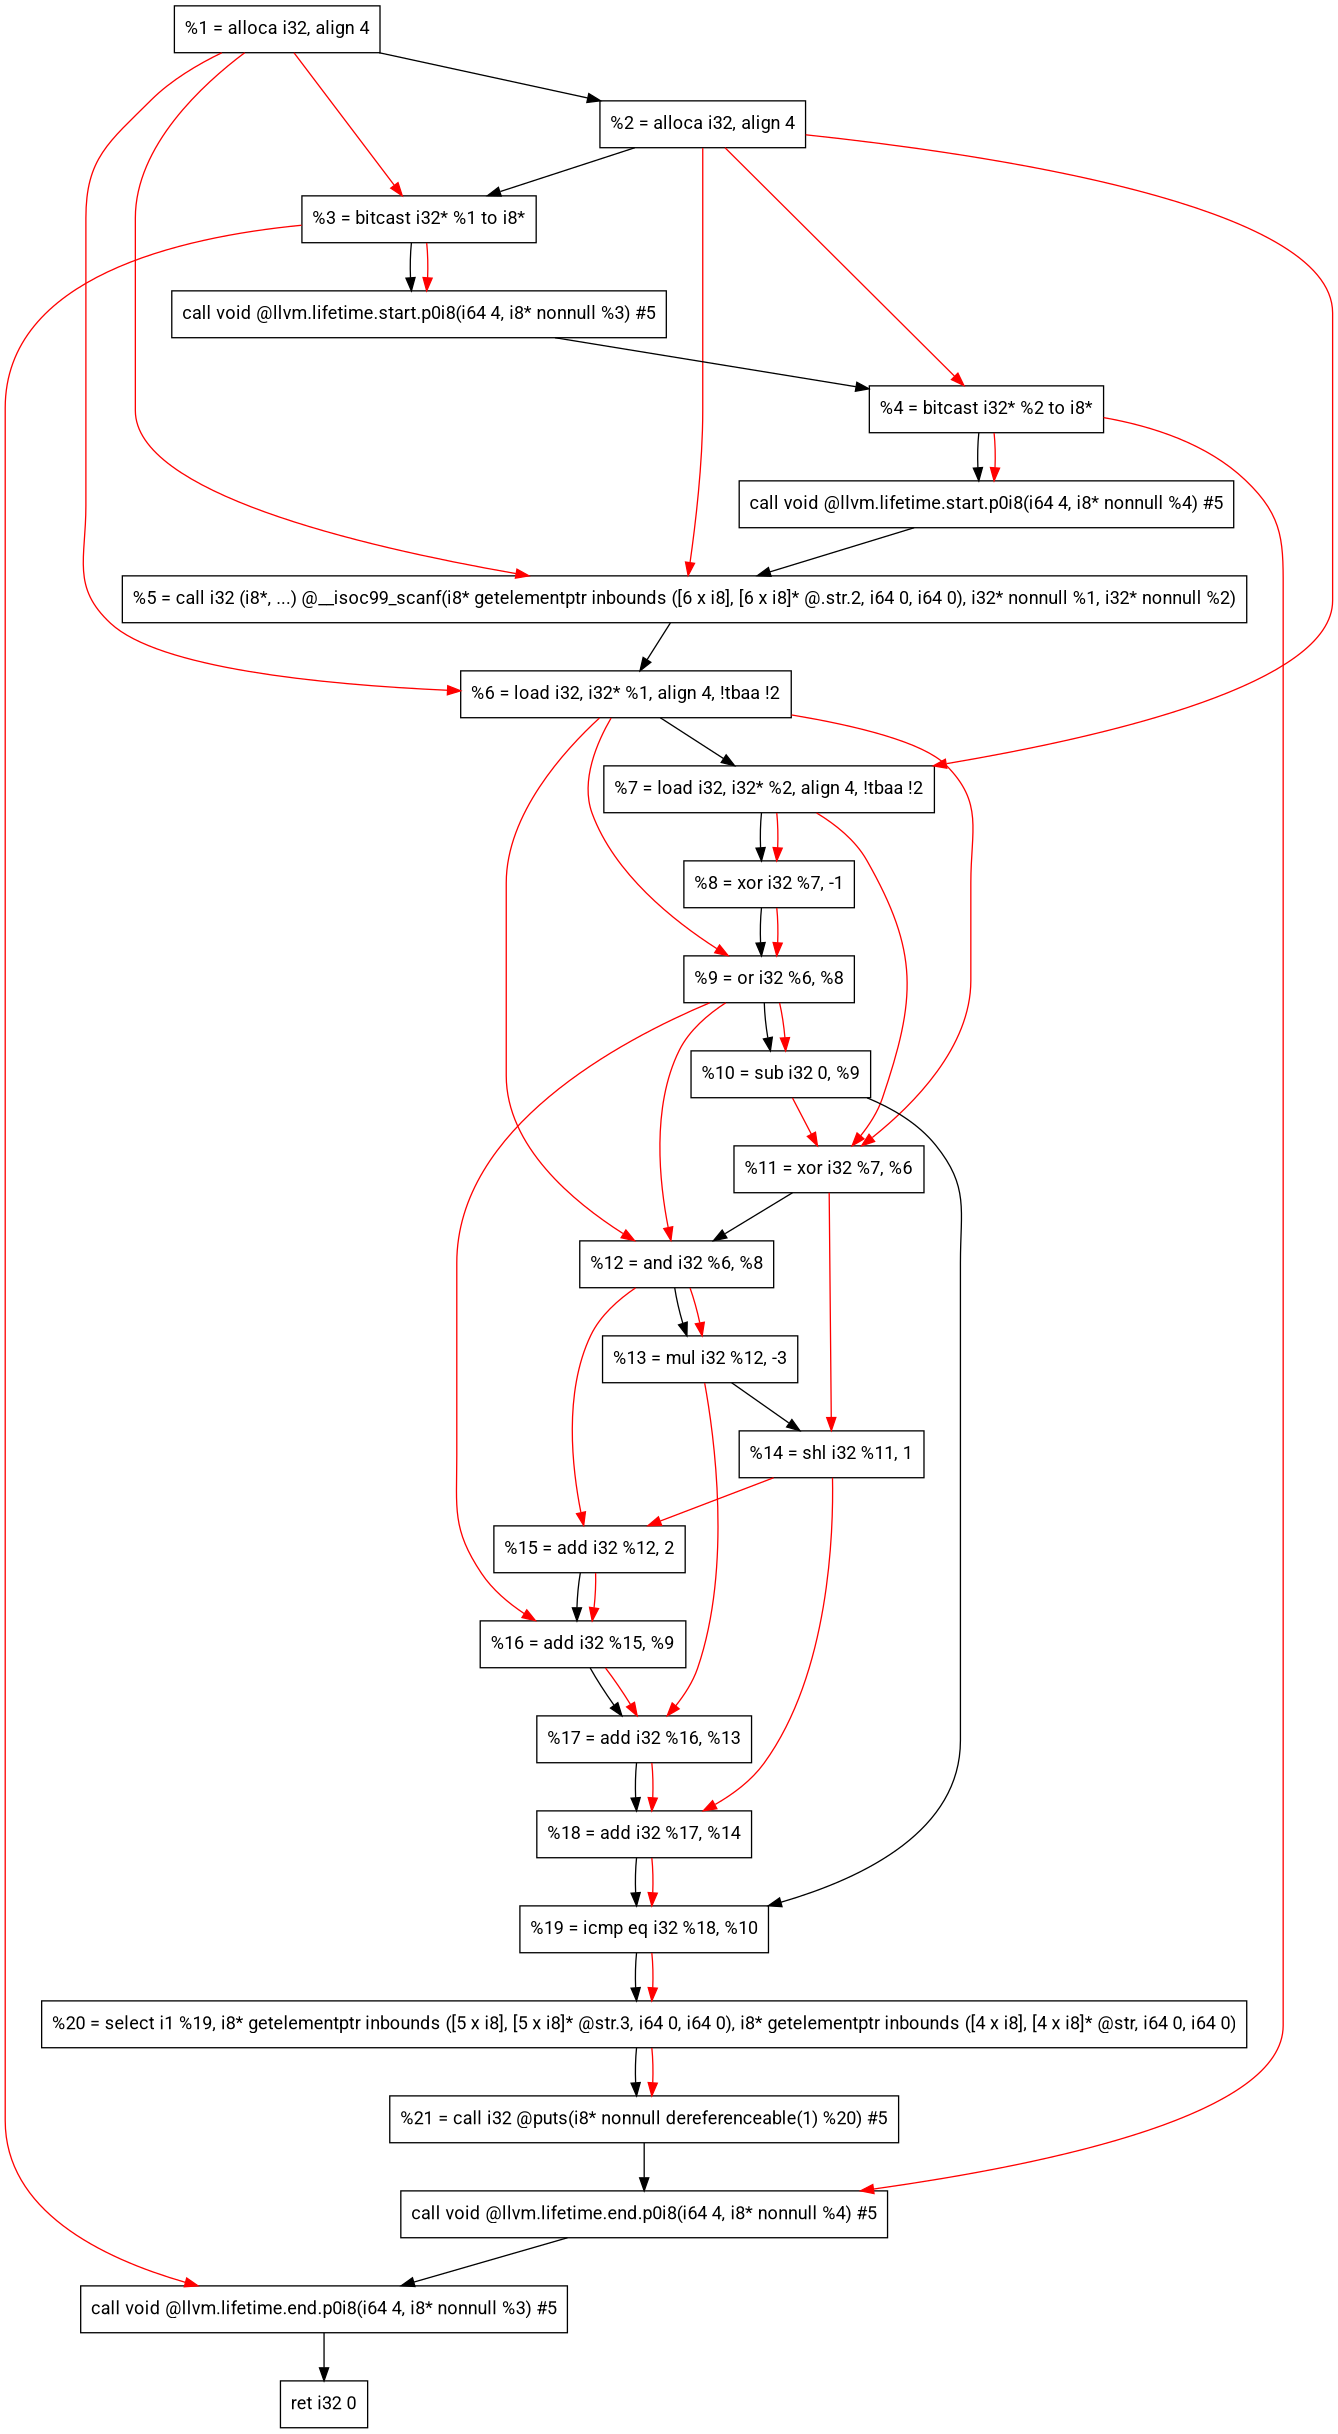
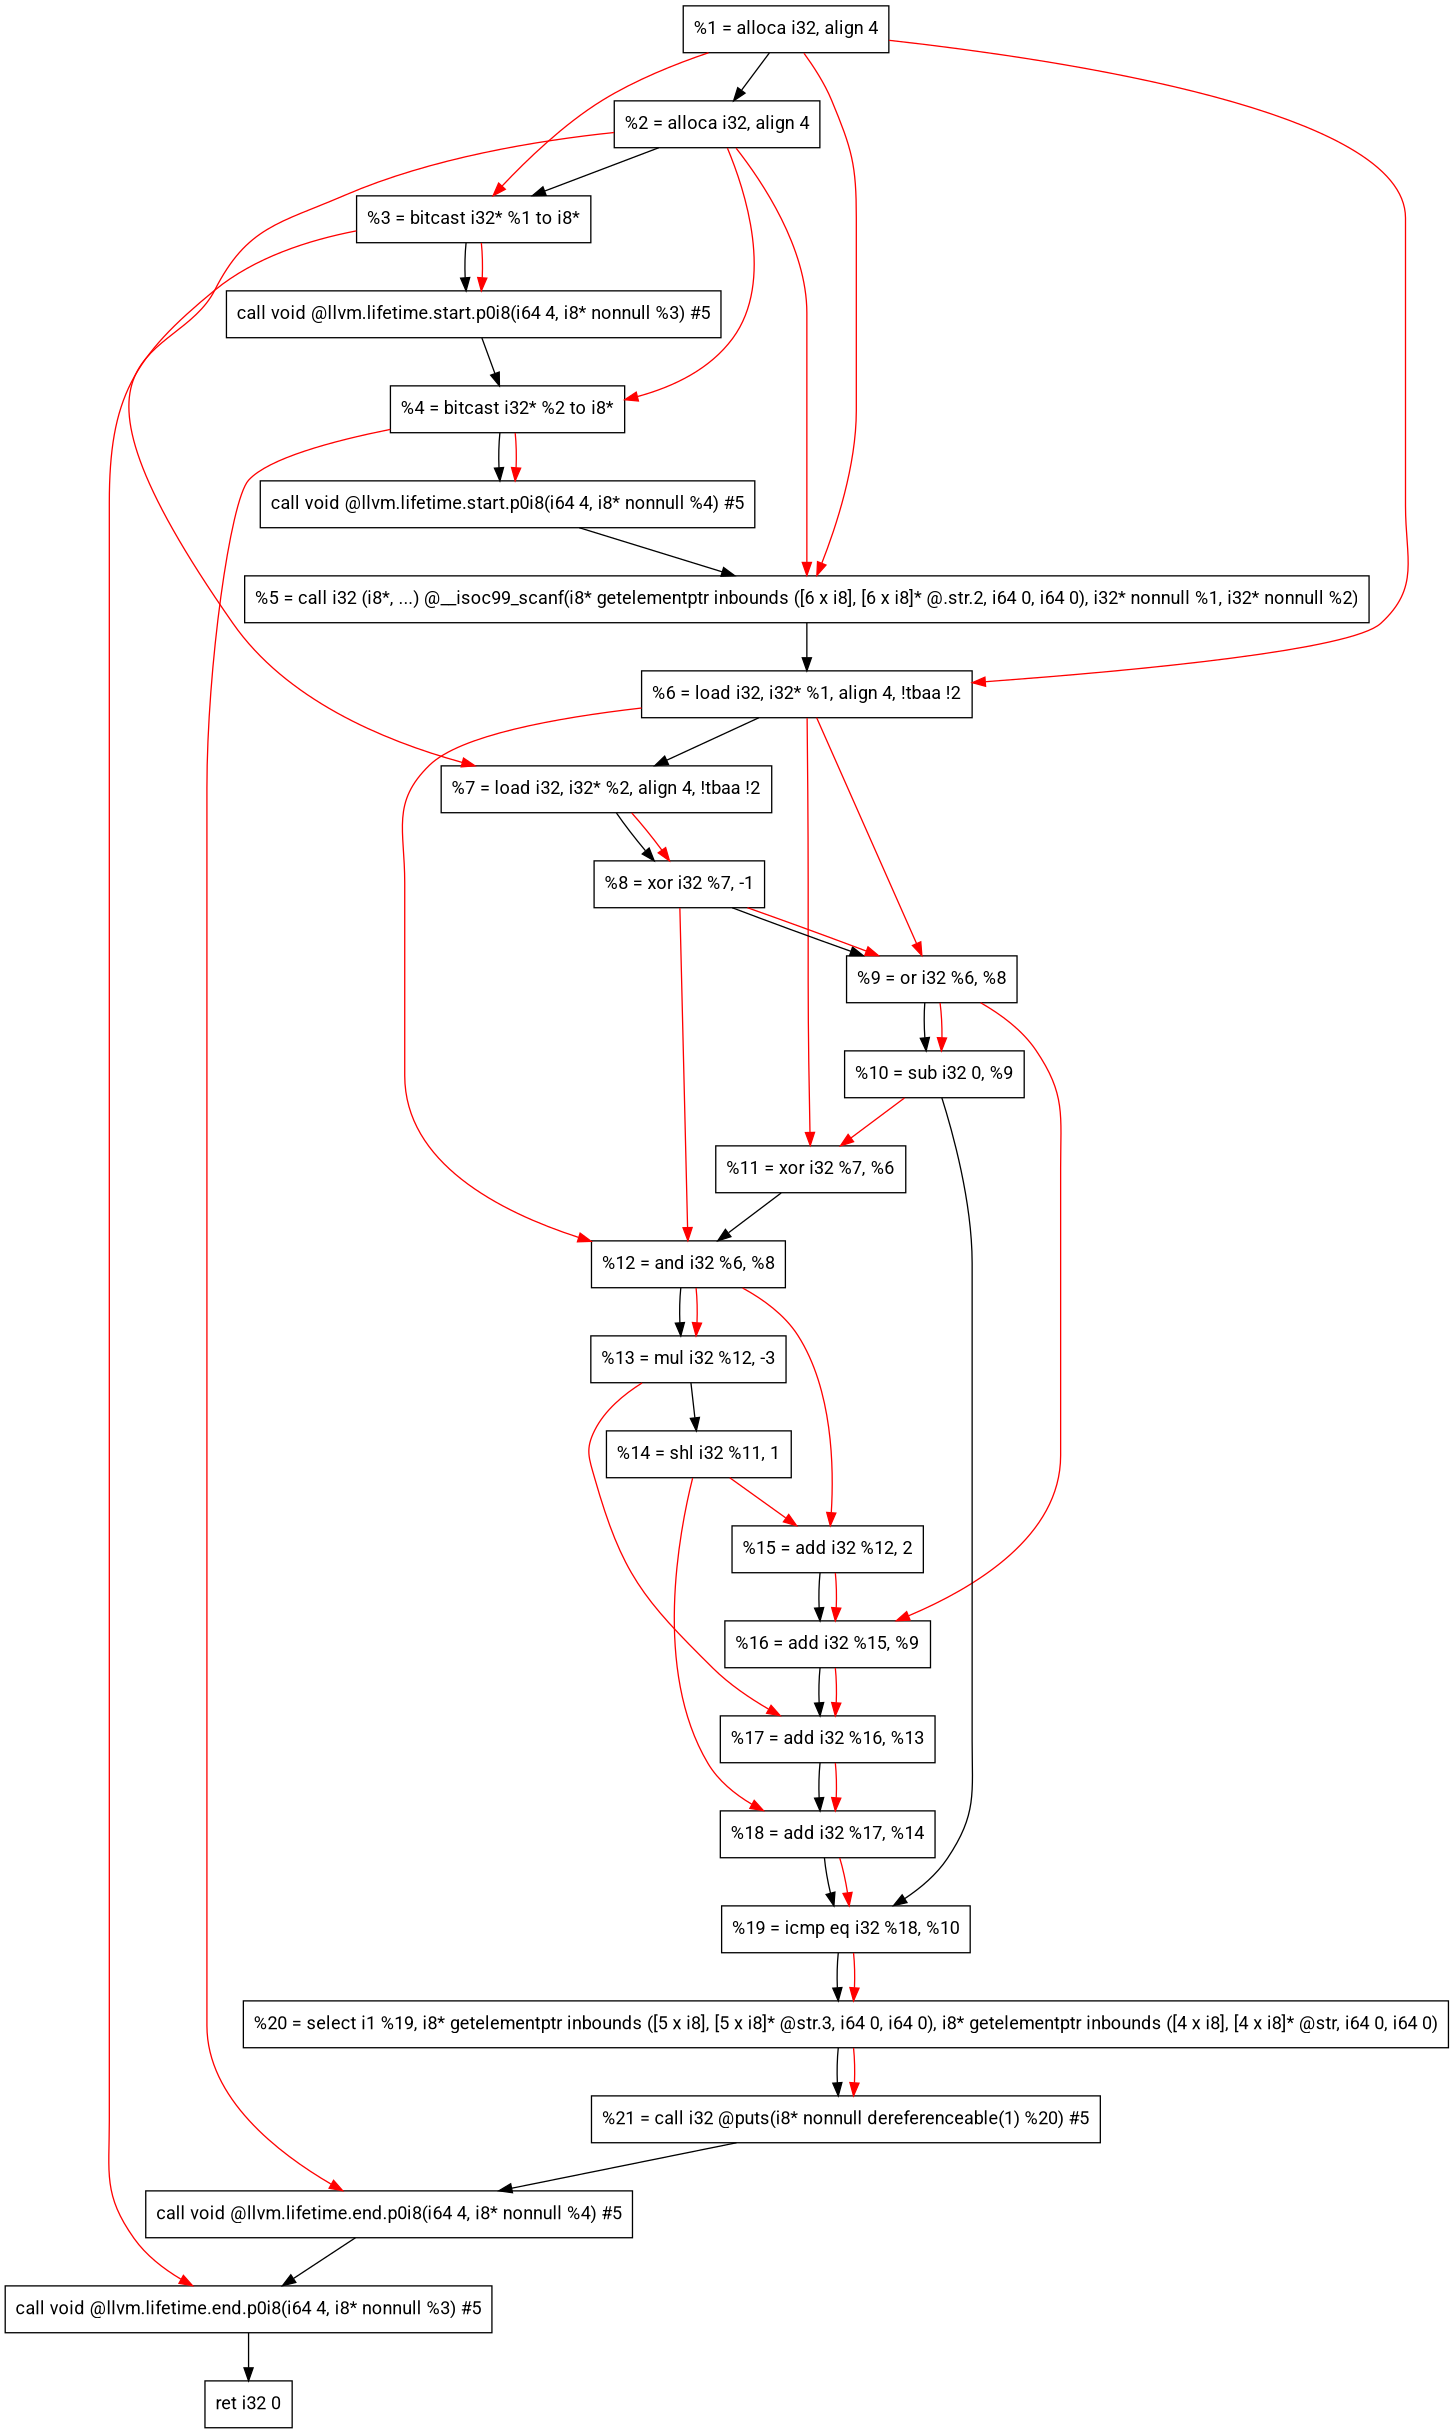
  digraph {
    fontname=Roboto
    node [fontname=Roboto shape=record]
    edge [fontname=Roboto color=red]
    n1 [label="  %1 = alloca i32, align 4"]
    n2 [label="  %2 = alloca i32, align 4"]
    n3 [label="  %3 = bitcast i32* %1 to i8*"]
    n4 [label="  %5 = call i32 (i8*, ...) @__isoc99_scanf(i8* getelementptr inbounds ([6 x i8], [6 x i8]* @.str.2, i64 0, i64 0), i32* nonnull %1, i32* nonnull %2)"]
    n5 [label="  %6 = load i32, i32* %1, align 4, !tbaa !2"]
    n6 [label="  %4 = bitcast i32* %2 to i8*"]
    n7 [label="  %7 = load i32, i32* %2, align 4, !tbaa !2"]
    n8 [label="  call void @llvm.lifetime.start.p0i8(i64 4, i8* nonnull %3) #5"]
    n9 [label="  call void @llvm.lifetime.end.p0i8(i64 4, i8* nonnull %3) #5"]
    n10 [label="  %9 = or i32 %6, %8"]
    n11 [label="  %11 = xor i32 %7, %6"]
    n12 [label="  %12 = and i32 %6, %8"]
    n13 [label="  call void @llvm.lifetime.start.p0i8(i64 4, i8* nonnull %4) #5"]
    n14 [label="  call void @llvm.lifetime.end.p0i8(i64 4, i8* nonnull %4) #5"]
    n15 [label="  %8 = xor i32 %7, -1"]
    n16 [label="  ret i32 0"]
    n17 [label="  %10 = sub i32 0, %9"]
    n18 [label="  %16 = add i32 %15, %9"]
    n19 [label="  %14 = shl i32 %11, 1"]
    n20 [label="  %13 = mul i32 %12, -3"]
    n21 [label="  %15 = add i32 %12, 2"]
    n22 [label="  %19 = icmp eq i32 %18, %10"]
    n23 [label="  %17 = add i32 %16, %13"]
    n24 [label="  %20 = select i1 %19, i8* getelementptr inbounds ([5 x i8], [5 x i8]* @str.3, i64 0, i64 0), i8* getelementptr inbounds ([4 x i8], [4 x i8]* @str, i64 0, i64 0)"]
    n25 [label="  %18 = add i32 %17, %14"]
    n26 [label="  %21 = call i32 @puts(i8* nonnull dereferenceable(1) %20) #5"]
    n1 -> n2 [color=""]
    n1 -> n3
    n1 -> n4
    n1 -> n5
    n2 -> n3 [color=""]
    n2 -> n4
    n2 -> n6
    n2 -> n7
    n3 -> n8 [color=""]
    n3 -> n8
    n3 -> n9
    n4 -> n5 [color=""]
    n5 -> n7 [color=""]
    n5 -> n10
    n5 -> n11
    n5 -> n12
    n6 -> n13 [color=""]
    n6 -> n13
    n6 -> n14
-   n7 -> n11
    n7 -> n15 [color=""]
    n7 -> n15
    n8 -> n6 [color=""]
    n9 -> n16 [color=""]
    n10 -> n17 [color=""]
    n10 -> n17
    n10 -> n18
    n11 -> n12 [color=""]
-   n11 -> n19
    n12 -> n20 [color=""]
    n12 -> n20
    n12 -> n21
    n13 -> n4 [color=""]
    n14 -> n9 [color=""]
    n15 -> n10 [color=""]
    n15 -> n10
-   n10 -> n12
+   n15 -> n12
    n17 -> n11
    n17 -> n22 [color=black]
    n18 -> n23 [color=""]
    n18 -> n23
    n19 -> n21
    n19 -> n25
    n20 -> n19 [color=""]
    n20 -> n23
    n21 -> n18 [color=""]
    n21 -> n18
    n22 -> n24 [color=""]
    n22 -> n24
    n23 -> n25 [color=""]
    n23 -> n25
    n24 -> n26 [color=""]
    n24 -> n26
    n25 -> n22 [color=""]
    n25 -> n22
    n26 -> n14 [color=""]
  }
